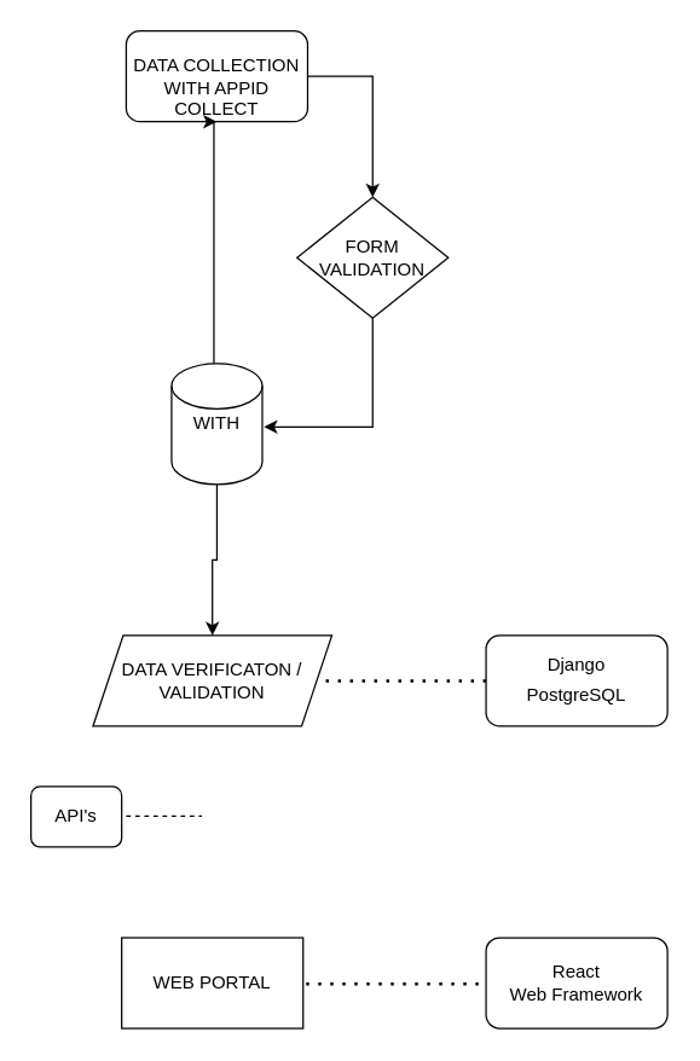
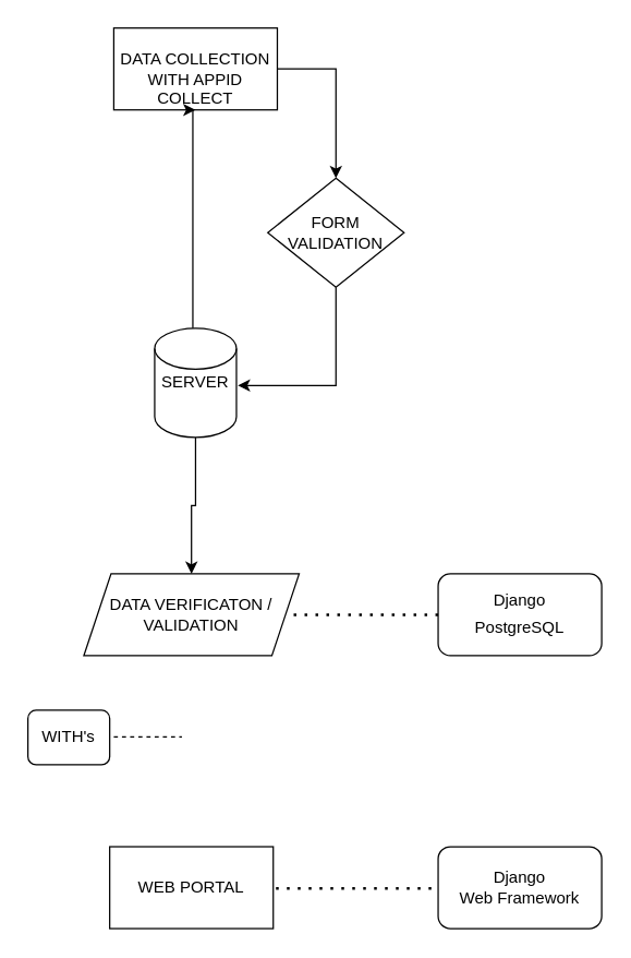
  <mxCell id="0" />
  <mxCell id="1" parent="0" />
  <mxCell id="2" style="edgeStyle=orthogonalEdgeStyle;rounded=0;orthogonalLoop=1;jettySize=auto;html=1;exitX=1;exitY=0.5;exitDx=0;exitDy=0;" parent="1" source="3" target="6" edge="1"><mxGeometry relative="1" as="geometry" /></mxCell>
- <mxCell id="3" value="&lt;br&gt;DATA COLLECTION WITH APPID COLLECT" style="rounded=1;whiteSpace=wrap;html=1;" parent="1" vertex="1"><mxGeometry x="83" y="20" width="120" height="60" as="geometry" /></mxCell>
+ <mxCell id="3" value="&lt;br&gt;DATA COLLECTION WITH APPID COLLECT" style="whiteSpace=wrap;html=1;rounded=0;" parent="1" vertex="1"><mxGeometry x="83" y="20" width="120" height="60" as="geometry" /></mxCell>
  <mxCell id="4" style="edgeStyle=orthogonalEdgeStyle;rounded=0;orthogonalLoop=1;jettySize=auto;html=1;exitX=0.5;exitY=0;exitDx=0;exitDy=0;entryX=0.5;entryY=1;entryDx=0;entryDy=0;" parent="1" target="3" edge="1"><mxGeometry relative="1" as="geometry"><mxPoint x="143" y="280" as="sourcePoint" /><Array as="points"><mxPoint x="141" y="280" /></Array></mxGeometry></mxCell>
  <mxCell id="5" style="edgeStyle=orthogonalEdgeStyle;rounded=0;orthogonalLoop=1;jettySize=auto;html=1;exitX=0.5;exitY=1;exitDx=0;exitDy=0;entryX=1.017;entryY=0.525;entryDx=0;entryDy=0;entryPerimeter=0;" parent="1" source="6" target="8" edge="1"><mxGeometry relative="1" as="geometry" /></mxCell>
  <mxCell id="6" value="FORM VALIDATION" style="rhombus;whiteSpace=wrap;html=1;" parent="1" vertex="1"><mxGeometry x="196" y="130" width="100" height="80" as="geometry" /></mxCell>
  <mxCell id="7" value="" style="edgeStyle=orthogonalEdgeStyle;rounded=0;orthogonalLoop=1;jettySize=auto;html=1;" parent="1" source="8" target="9" edge="1"><mxGeometry relative="1" as="geometry" /></mxCell>
- <mxCell id="8" value="WITH" style="shape=cylinder2;whiteSpace=wrap;html=1;boundedLbl=1;backgroundOutline=1;size=15;" parent="1" vertex="1"><mxGeometry x="113" y="240" width="60" height="80" as="geometry" /></mxCell>
+ <mxCell id="8" value="SERVER" style="shape=cylinder2;whiteSpace=wrap;html=1;boundedLbl=1;backgroundOutline=1;size=15;" parent="1" vertex="1"><mxGeometry x="113" y="240" width="60" height="80" as="geometry" /></mxCell>
  <mxCell id="9" value="DATA VERIFICATON / VALIDATION" style="shape=parallelogram;perimeter=parallelogramPerimeter;whiteSpace=wrap;html=1;fixedSize=1;" parent="1" vertex="1"><mxGeometry x="61" y="420" width="158" height="60" as="geometry" /></mxCell>
  <mxCell id="10" value="WEB PORTAL" style="whiteSpace=wrap;html=1;" parent="1" vertex="1"><mxGeometry x="80" y="620" width="120" height="60" as="geometry" /></mxCell>
  <mxCell id="11" value="" style="rounded=1;whiteSpace=wrap;html=1;" parent="1" vertex="1"><mxGeometry x="321" y="420" width="120" height="60" as="geometry" /></mxCell>
  <mxCell id="12" value="" style="endArrow=none;dashed=1;html=1;dashPattern=1 3;strokeWidth=2;exitX=0;exitY=0.5;exitDx=0;exitDy=0;entryX=1;entryY=0.5;entryDx=0;entryDy=0;" parent="1" source="11" target="9" edge="1"><mxGeometry width="50" height="50" relative="1" as="geometry"><mxPoint x="411" y="480" as="sourcePoint" /><mxPoint x="461" y="430" as="targetPoint" /></mxGeometry></mxCell>
  <mxCell id="13" value="Django" style="text;html=1;strokeColor=none;fillColor=none;align=center;verticalAlign=middle;whiteSpace=wrap;rounded=0;" parent="1" vertex="1"><mxGeometry x="361" y="430" width="40" height="20" as="geometry" /></mxCell>
  <mxCell id="14" value="PostgreSQL" style="text;html=1;strokeColor=none;fillColor=none;align=center;verticalAlign=middle;whiteSpace=wrap;rounded=0;" parent="1" vertex="1"><mxGeometry x="361" y="450" width="40" height="20" as="geometry" /></mxCell>
- <mxCell id="15" value="&lt;div&gt;React &lt;br&gt;&lt;/div&gt;&lt;div&gt;Web Framework&lt;/div&gt;" style="rounded=1;whiteSpace=wrap;html=1;" parent="1" vertex="1"><mxGeometry x="321" y="620" width="120" height="60" as="geometry" /></mxCell>
+ <mxCell id="15" value="&lt;div&gt;Django &lt;br&gt;&lt;/div&gt;&lt;div&gt;Web Framework&lt;/div&gt;" style="rounded=1;whiteSpace=wrap;html=1;" parent="1" vertex="1"><mxGeometry x="321" y="620" width="120" height="60" as="geometry" /></mxCell>
  <mxCell id="16" value="" style="endArrow=none;dashed=1;html=1;dashPattern=1 3;strokeWidth=2;" parent="1" edge="1"><mxGeometry width="50" height="50" relative="1" as="geometry"><mxPoint x="202" y="650.5" as="sourcePoint" /><mxPoint x="322" y="650.5" as="targetPoint" /><Array as="points"><mxPoint x="252" y="650.5" /></Array></mxGeometry></mxCell>
- <mxCell id="17" value="API's" style="rounded=1;whiteSpace=wrap;html=1;" vertex="1" parent="1"><mxGeometry x="20" y="520" width="60" height="40" as="geometry" /></mxCell>
+ <mxCell id="17" value="WITH's" style="rounded=1;whiteSpace=wrap;html=1;" vertex="1" parent="1"><mxGeometry x="20" y="520" width="60" height="40" as="geometry" /></mxCell>
  <mxCell id="18" value="" style="endArrow=none;dashed=1;html=1;" edge="1" parent="1"><mxGeometry width="50" height="50" relative="1" as="geometry"><mxPoint x="83" y="539.5" as="sourcePoint" /><mxPoint x="133" y="539.5" as="targetPoint" /></mxGeometry></mxCell>
